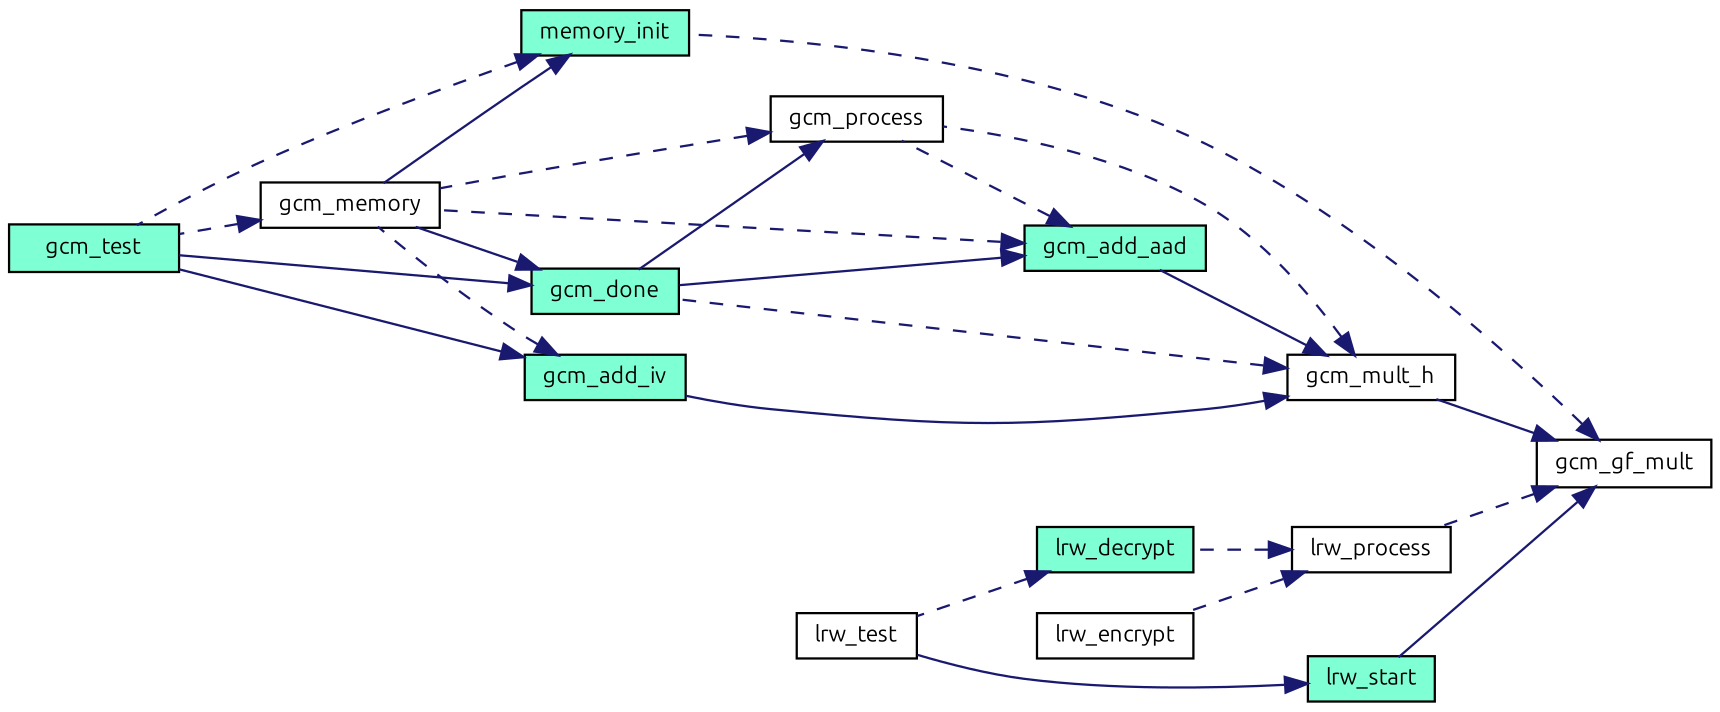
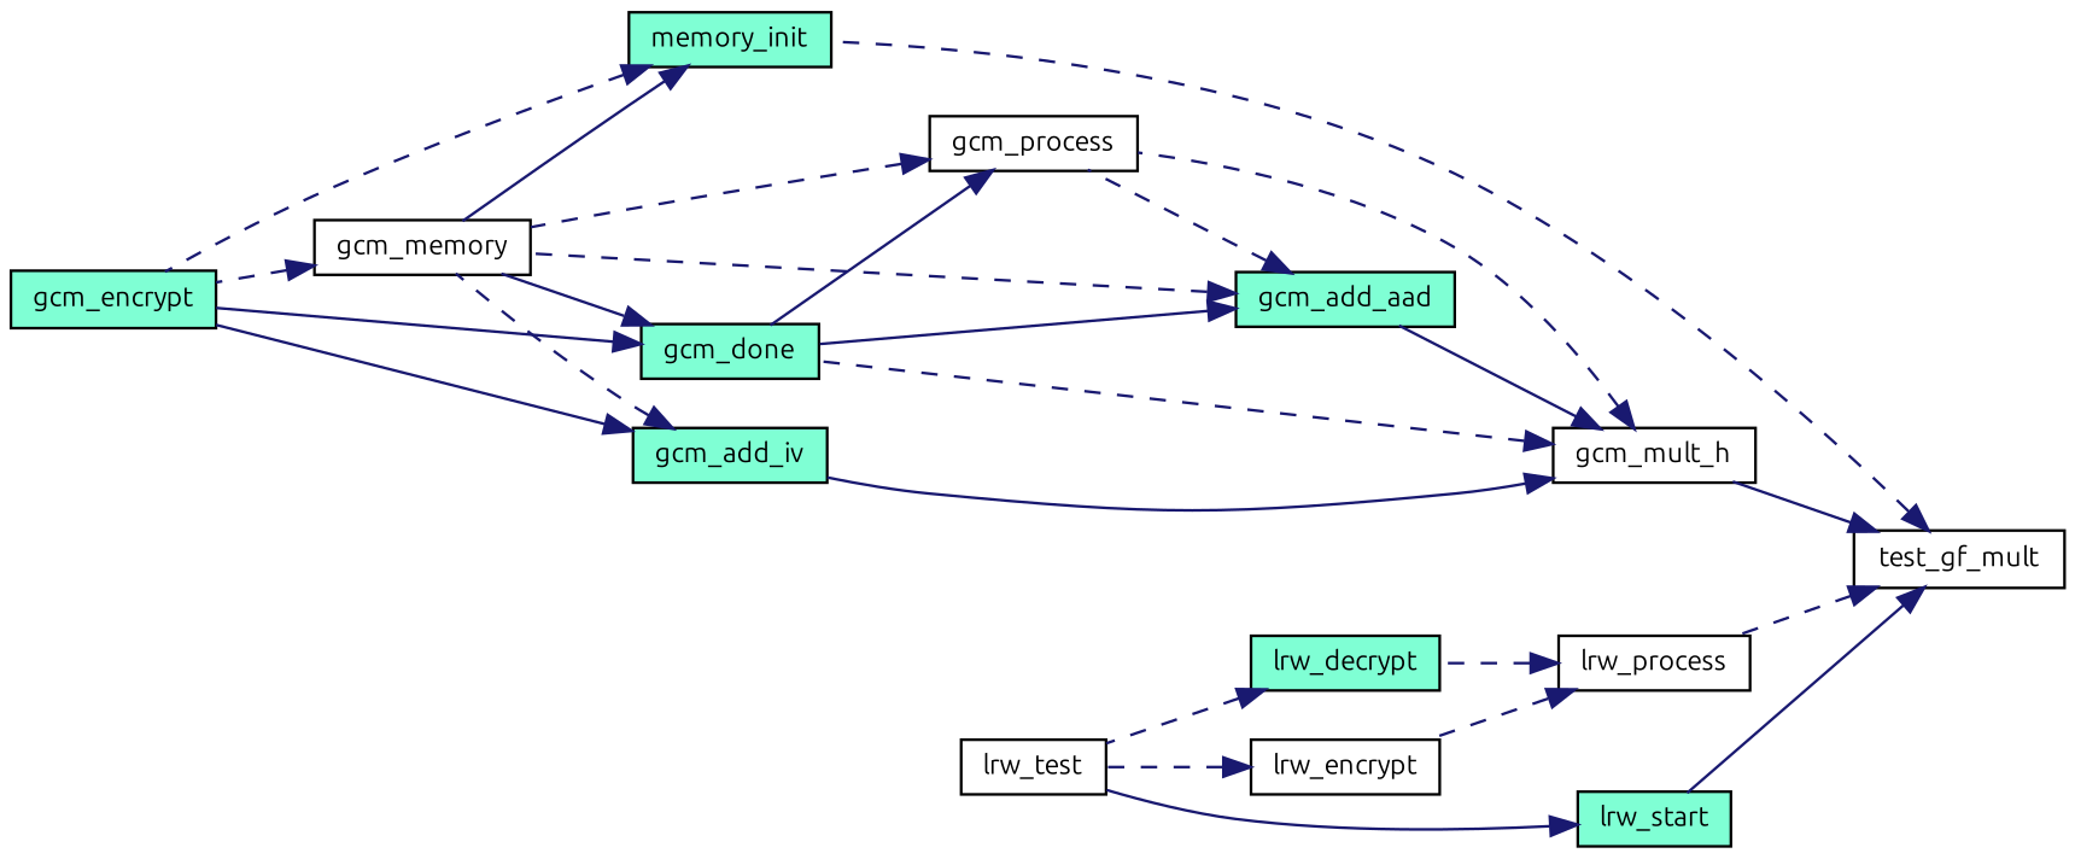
  digraph {
    fontname=Ubuntu
    rankdir=RL
    node [color=black fillcolor=white fontname=Ubuntu fontsize=10 shape=record style=filled]
    edge [color=midnightblue dir=back fontname=Ubuntu fontsize=10 labelfontname=Helvetica labelfontsize=10 style=dashed]
-   n1 [fontcolor=black height=0.2 label=gcm_gf_mult width=0.4]
+   n1 [fontcolor=black height=0.2 label=test_gf_mult width=0.4]
    n2 [fillcolor=aquamarine height=0.2 label=memory_init width=0.4]
    n3 [height=0.2 label=gcm_mult_h width=0.4]
    n4 [height=0.2 label=lrw_process width=0.4]
    n5 [fillcolor=aquamarine height=0.2 label=lrw_start width=0.4]
    n6 [height=0.2 label=gcm_memory width=0.4]
-   n7 [fillcolor=aquamarine height=0.2 label=gcm_test width=0.4]
+   n7 [fillcolor=aquamarine height=0.2 label=gcm_encrypt width=0.4]
    n8 [fillcolor=aquamarine height=0.2 label=gcm_add_aad width=0.4]
    n9 [fillcolor=aquamarine height=0.2 label=gcm_done width=0.4]
    n10 [height=0.2 label=gcm_process width=0.4]
    n11 [fillcolor=aquamarine height=0.2 label=gcm_add_iv width=0.4]
    n12 [fillcolor=aquamarine height=0.2 label=lrw_decrypt width=0.4]
    n13 [height=0.2 label=lrw_encrypt width=0.4]
    n14 [height=0.2 label=lrw_test width=0.4]
    n1 -> n2
    n1 -> n3 [style=solid]
    n1 -> n4
    n1 -> n5 [style=solid]
    n2 -> n6 [style=solid]
    n2 -> n7
    n3 -> n8 [style=solid]
    n3 -> n9
    n3 -> n10
    n3 -> n11 [style=solid]
    n4 -> n12
    n4 -> n13
    n5 -> n14 [style=solid]
    n6 -> n7
    n8 -> n6
    n8 -> n9 [style=solid]
    n8 -> n10
    n9 -> n6 [style=solid]
    n9 -> n7 [style=solid]
    n10 -> n6
    n10 -> n9 [style=solid]
    n11 -> n6
    n11 -> n7 [style=solid]
    n12 -> n14
+   n13 -> n14
  }
